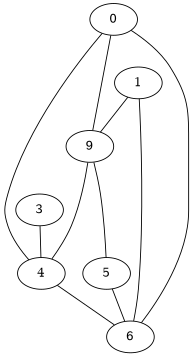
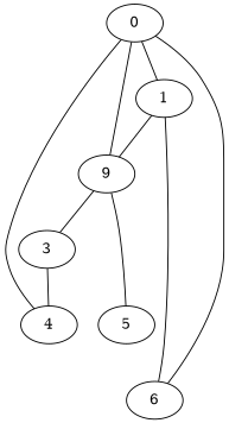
  graph {
    fontname="DejaVu Serif"
    node [fontname="DejaVu Serif"]
    edge [fontname="DejaVu Serif"]
    0
    1
    n3 [label=9]
    4
    6
    3
    5
+   0 -- 1
    0 -- n3
    0 -- 4
    0 -- 6
    1 -- n3
    1 -- 6
-   n3 -- 4
+   n3 -- 3
    n3 -- 5
-   4 -- 6
    3 -- 4
-   5 -- 6
  }
